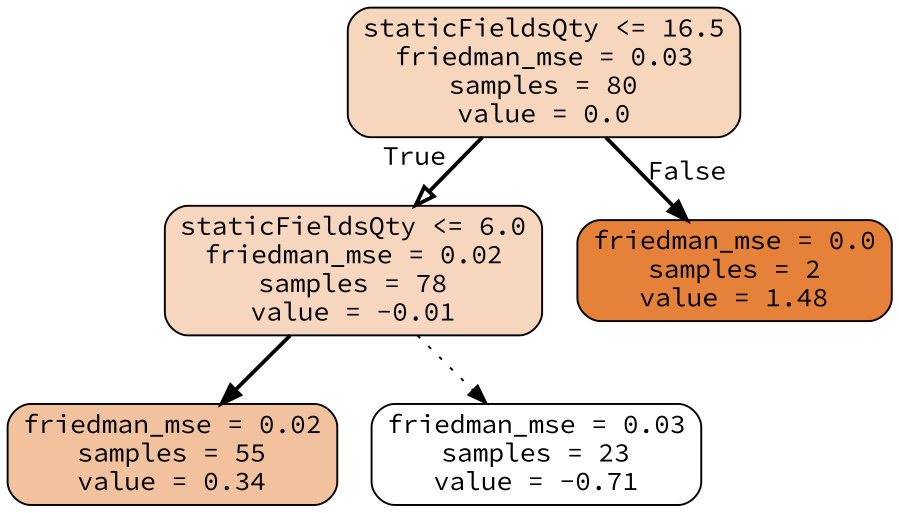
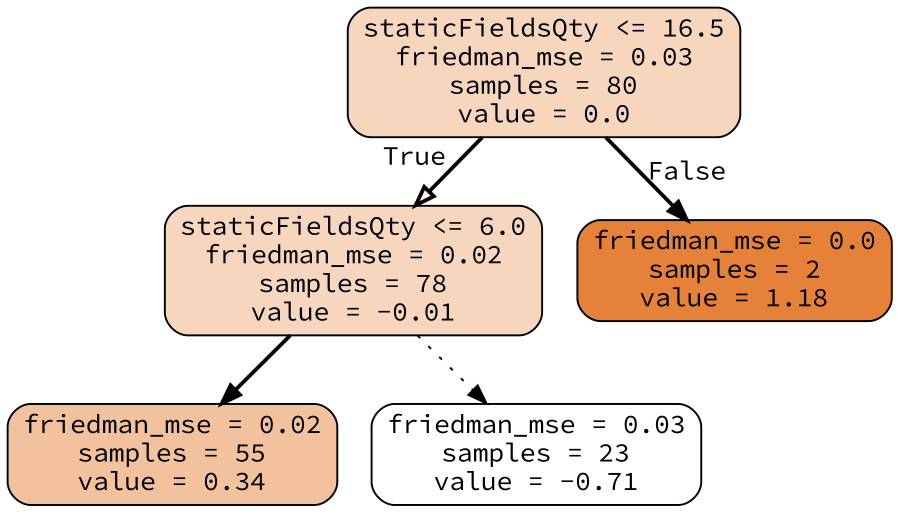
  digraph {
    fontname="Source Code Pro"
    node [color=black fontname="Source Code Pro" shape=box style="filled, rounded"]
    edge [fontname="Source Code Pro" style=bold arrowhead=normal]
    n1 [fillcolor="#f7d6be" label="staticFieldsQty <= 16.5\nfriedman_mse = 0.03\nsamples = 80\nvalue = 0.0"]
    n2 [fillcolor="#f7d6bf" label="staticFieldsQty <= 6.0\nfriedman_mse = 0.02\nsamples = 78\nvalue = -0.01"]
-   n3 [fillcolor="#e58139" label="friedman_mse = 0.0\nsamples = 2\nvalue = 1.48"]
+   n3 [fillcolor="#e58139" label="friedman_mse = 0.0\nsamples = 2\nvalue = 1.18"]
    n4 [fillcolor="#f2c29f" label="friedman_mse = 0.02\nsamples = 55\nvalue = 0.34"]
    n5 [fillcolor="#ffffff" label="friedman_mse = 0.03\nsamples = 23\nvalue = -0.71"]
    n1 -> n2 [headlabel=True labelangle=45 labeldistance=2.5 arrowhead=onormal]
    n1 -> n3 [headlabel=False labelangle=-45 labeldistance=2.5]
    n2 -> n4
    n2 -> n5 [style=dotted]
  }
